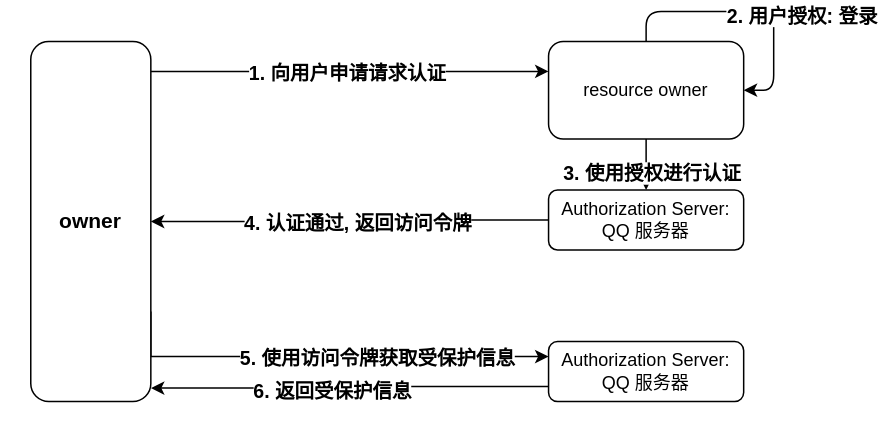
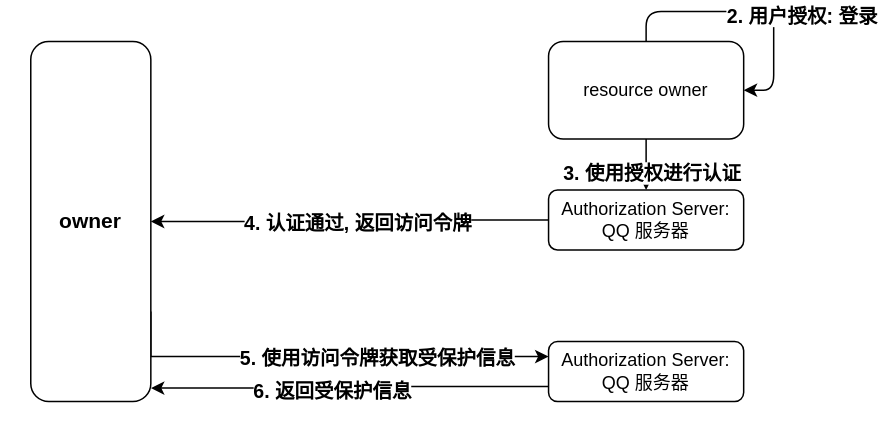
  <mxCell id="0" />
  <mxCell id="1" parent="0" />
- <mxCell id="2" style="edgeStyle=orthogonalEdgeStyle;rounded=0;orthogonalLoop=1;jettySize=auto;html=1;strokeColor=#000000;" edge="1" parent="1" source="6" target="9"><mxGeometry relative="1" as="geometry"><Array as="points"><mxPoint x="160" y="40" /><mxPoint x="160" y="40" /></Array></mxGeometry></mxCell>
- <mxCell id="3" value="&lt;b&gt;&lt;font style=&quot;font-size: 13px&quot;&gt;1. 向用户申请请求认证&lt;/font&gt;&lt;/b&gt;" style="edgeLabel;html=1;align=center;verticalAlign=middle;resizable=0;points=[];" vertex="1" connectable="0" parent="2"><mxGeometry x="-0.638" y="-1" relative="1" as="geometry"><mxPoint x="82" y="-1" as="offset" /></mxGeometry></mxCell>
  <mxCell id="4" style="edgeStyle=orthogonalEdgeStyle;rounded=0;orthogonalLoop=1;jettySize=auto;html=1;exitX=1;exitY=0.75;exitDx=0;exitDy=0;strokeColor=#000000;" edge="1" parent="1" source="6" target="17"><mxGeometry relative="1" as="geometry"><Array as="points"><mxPoint x="100" y="230" /></Array></mxGeometry></mxCell>
  <mxCell id="5" value="&lt;b&gt;&lt;font style=&quot;font-size: 13px&quot;&gt;5. 使用访问令牌获取受保护信息&lt;/font&gt;&lt;/b&gt;" style="edgeLabel;html=1;align=center;verticalAlign=middle;resizable=0;points=[];" vertex="1" connectable="0" parent="4"><mxGeometry x="-0.349" y="1" relative="1" as="geometry"><mxPoint x="84" y="1" as="offset" /></mxGeometry></mxCell>
  <mxCell id="6" value="&lt;b&gt;&lt;font style=&quot;font-size: 14px&quot;&gt;owner&lt;/font&gt;&lt;/b&gt;" style="rounded=1;whiteSpace=wrap;html=1;" vertex="1" parent="1"><mxGeometry x="20" y="20" width="80" height="240" as="geometry" /></mxCell>
  <mxCell id="7" value="" style="edgeStyle=orthogonalEdgeStyle;rounded=1;orthogonalLoop=1;jettySize=auto;html=1;entryX=0.5;entryY=0;entryDx=0;entryDy=0;strokeColor=#000000;" edge="1" parent="1" source="9" target="14"><mxGeometry x="1" y="143" relative="1" as="geometry"><mxPoint x="-83" y="130" as="offset" /></mxGeometry></mxCell>
  <mxCell id="8" value="&lt;b&gt;&lt;font style=&quot;font-size: 13px&quot;&gt;3. 使用授权进行认证&lt;/font&gt;&lt;/b&gt;" style="edgeLabel;html=1;align=center;verticalAlign=middle;resizable=0;points=[];" vertex="1" connectable="0" parent="7"><mxGeometry x="-0.28" y="3" relative="1" as="geometry"><mxPoint y="5" as="offset" /></mxGeometry></mxCell>
  <mxCell id="9" value="resource owner" style="rounded=1;whiteSpace=wrap;html=1;" vertex="1" parent="1"><mxGeometry x="365" y="20" width="130" height="65" as="geometry" /></mxCell>
  <mxCell id="10" style="edgeStyle=orthogonalEdgeStyle;rounded=1;orthogonalLoop=1;jettySize=auto;html=1;entryX=1;entryY=0.5;entryDx=0;entryDy=0;strokeColor=#000000;" edge="1" parent="1" source="9" target="9"><mxGeometry relative="1" as="geometry" /></mxCell>
  <mxCell id="11" value="&lt;b&gt;&lt;font style=&quot;font-size: 13px&quot;&gt;2. 用户授权: 登录&lt;/font&gt;&lt;/b&gt;" style="edgeLabel;html=1;align=center;verticalAlign=middle;resizable=0;points=[];" vertex="1" connectable="0" parent="10"><mxGeometry x="-0.539" y="-2" relative="1" as="geometry"><mxPoint x="82" as="offset" /></mxGeometry></mxCell>
  <mxCell id="12" style="edgeStyle=orthogonalEdgeStyle;rounded=1;orthogonalLoop=1;jettySize=auto;html=1;entryX=1;entryY=0.5;entryDx=0;entryDy=0;strokeColor=#000000;" edge="1" parent="1" source="14" target="6"><mxGeometry relative="1" as="geometry" /></mxCell>
  <mxCell id="13" value="&lt;b&gt;&lt;font style=&quot;font-size: 13px&quot;&gt;4. 认证通过, 返回访问令牌&lt;/font&gt;&lt;/b&gt;" style="edgeLabel;html=1;align=center;verticalAlign=middle;resizable=0;points=[];" vertex="1" connectable="0" parent="12"><mxGeometry x="0.774" y="-1" relative="1" as="geometry"><mxPoint x="107" y="1" as="offset" /></mxGeometry></mxCell>
  <mxCell id="14" value="Authorization Server: QQ 服务器" style="rounded=1;whiteSpace=wrap;html=1;" vertex="1" parent="1"><mxGeometry x="365" y="119" width="130" height="40" as="geometry" /></mxCell>
  <mxCell id="15" style="edgeStyle=orthogonalEdgeStyle;rounded=0;orthogonalLoop=1;jettySize=auto;html=1;exitX=0;exitY=0.75;exitDx=0;exitDy=0;strokeColor=#000000;" edge="1" parent="1" source="17"><mxGeometry relative="1" as="geometry"><mxPoint x="100" y="251" as="targetPoint" /><Array as="points"><mxPoint x="233" y="250" /><mxPoint x="233" y="251" /></Array></mxGeometry></mxCell>
  <mxCell id="16" value="&lt;b&gt;&lt;font style=&quot;font-size: 13px&quot;&gt;6. 返回受保护信息&lt;/font&gt;&lt;/b&gt;" style="edgeLabel;html=1;align=center;verticalAlign=middle;resizable=0;points=[];" vertex="1" connectable="0" parent="15"><mxGeometry x="0.421" y="1" relative="1" as="geometry"><mxPoint x="43" as="offset" /></mxGeometry></mxCell>
  <mxCell id="17" value="Authorization Server: QQ 服务器" style="rounded=1;whiteSpace=wrap;html=1;" vertex="1" parent="1"><mxGeometry x="365" y="220" width="130" height="40" as="geometry" /></mxCell>
